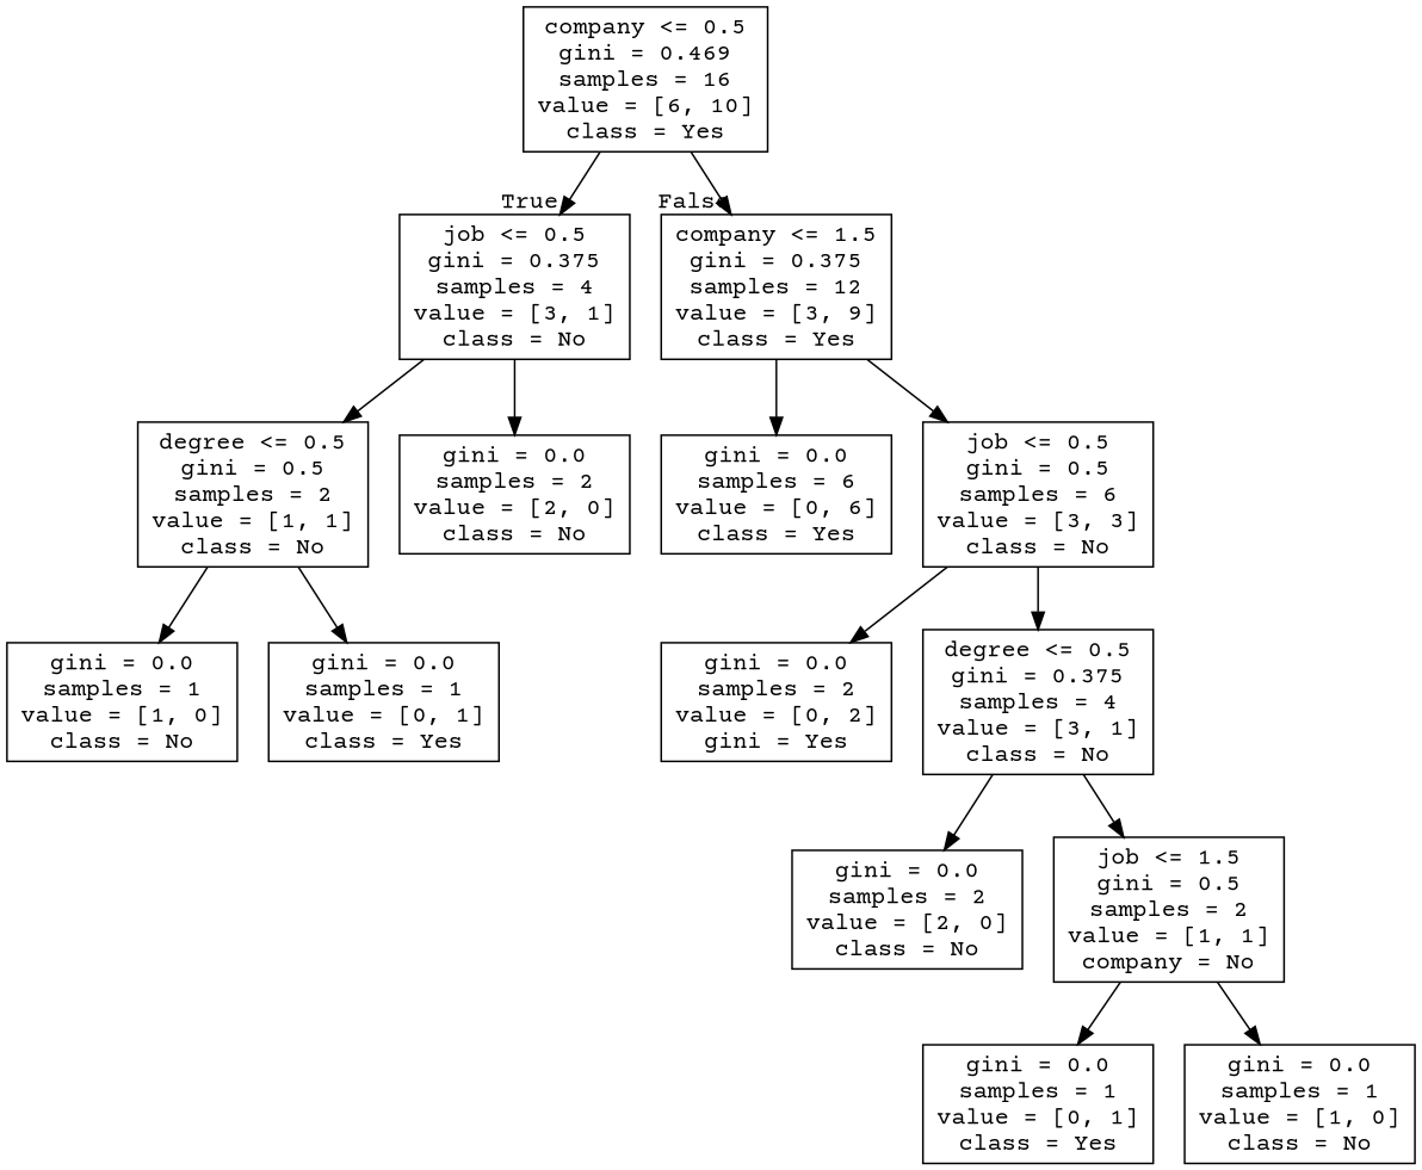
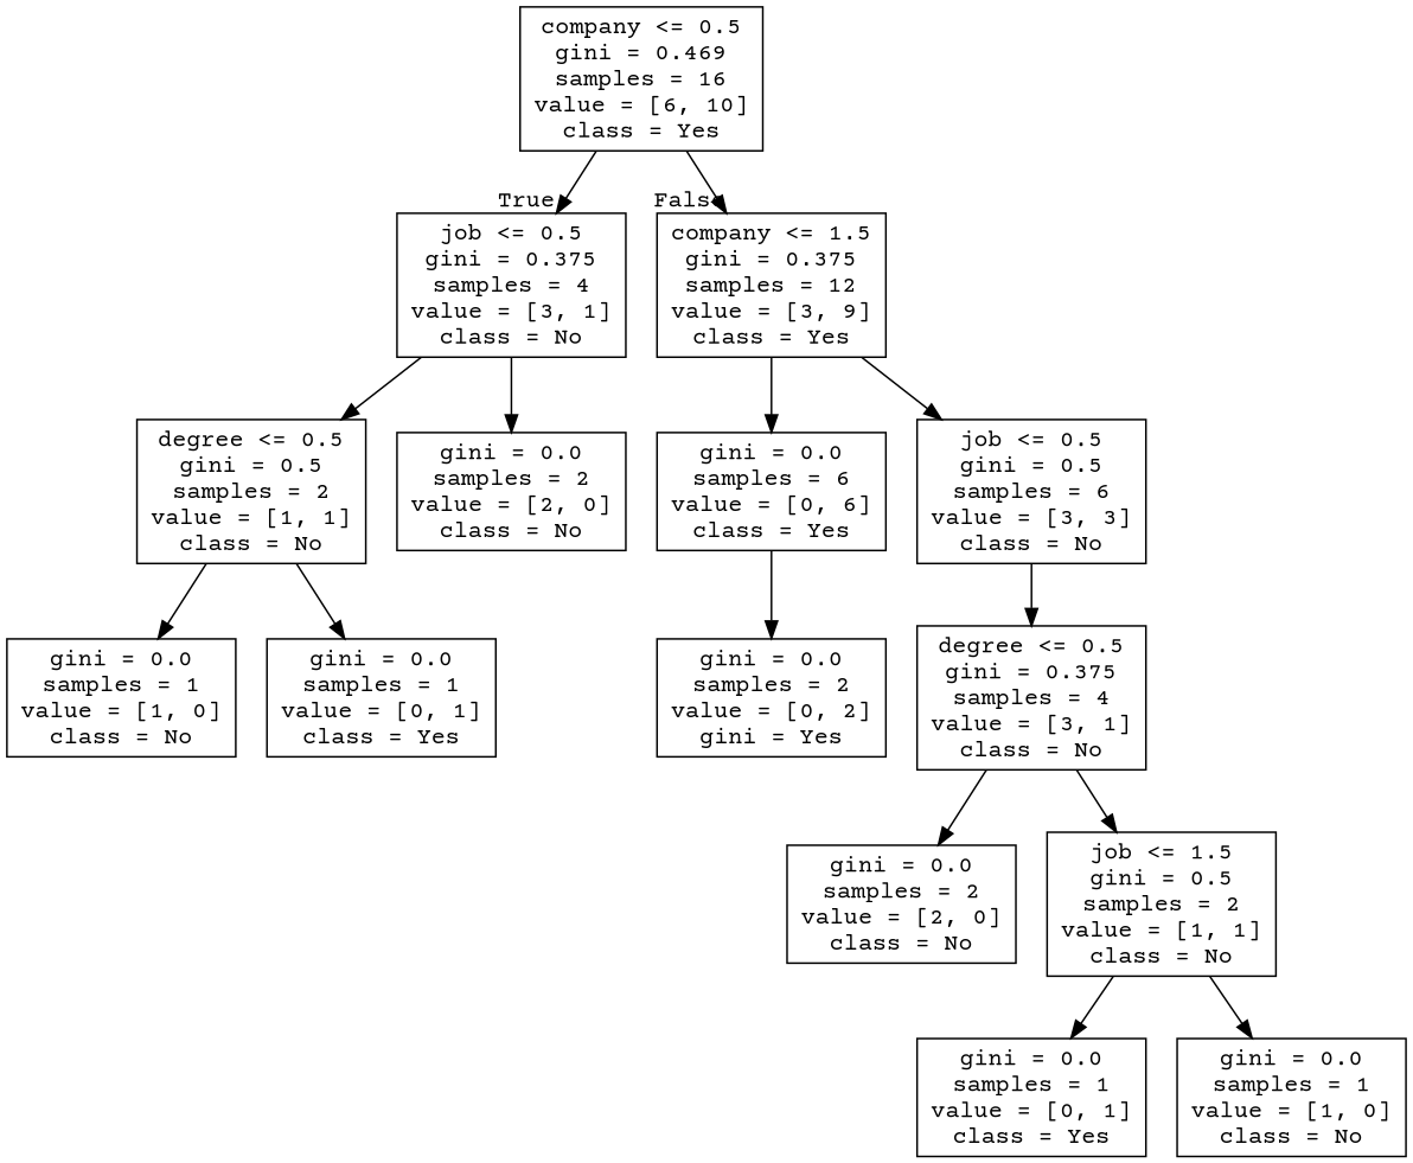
  digraph {
    fontname="Courier Prime"
    node [fontname="Courier Prime" shape=box]
    edge [fontname="Courier Prime"]
    n1 [label="company <= 0.5\ngini = 0.469\nsamples = 16\nvalue = [6, 10]\nclass = Yes"]
    n2 [label="job <= 0.5\ngini = 0.375\nsamples = 4\nvalue = [3, 1]\nclass = No"]
    n3 [label="company <= 1.5\ngini = 0.375\nsamples = 12\nvalue = [3, 9]\nclass = Yes"]
    n4 [label="degree <= 0.5\ngini = 0.5\nsamples = 2\nvalue = [1, 1]\nclass = No"]
    n5 [label="gini = 0.0\nsamples = 2\nvalue = [2, 0]\nclass = No"]
    n6 [label="gini = 0.0\nsamples = 6\nvalue = [0, 6]\nclass = Yes"]
    n7 [label="job <= 0.5\ngini = 0.5\nsamples = 6\nvalue = [3, 3]\nclass = No"]
    n8 [label="gini = 0.0\nsamples = 1\nvalue = [1, 0]\nclass = No"]
    n9 [label="gini = 0.0\nsamples = 1\nvalue = [0, 1]\nclass = Yes"]
    n10 [label="gini = 0.0\nsamples = 2\nvalue = [0, 2]\ngini = Yes"]
    n11 [label="degree <= 0.5\ngini = 0.375\nsamples = 4\nvalue = [3, 1]\nclass = No"]
    n12 [label="gini = 0.0\nsamples = 2\nvalue = [2, 0]\nclass = No"]
-   n13 [label="job <= 1.5\ngini = 0.5\nsamples = 2\nvalue = [1, 1]\ncompany = No"]
+   n13 [label="job <= 1.5\ngini = 0.5\nsamples = 2\nvalue = [1, 1]\nclass = No"]
    n14 [label="gini = 0.0\nsamples = 1\nvalue = [0, 1]\nclass = Yes"]
    n15 [label="gini = 0.0\nsamples = 1\nvalue = [1, 0]\nclass = No"]
    n1 -> n2 [headlabel=True labelangle=45 labeldistance=2.5]
    n1 -> n3 [headlabel=False labelangle=-45 labeldistance=2.5]
    n2 -> n4
    n2 -> n5
    n3 -> n6
    n3 -> n7
    n4 -> n8
    n4 -> n9
-   n7 -> n10
+   n6 -> n10
    n7 -> n11
    n11 -> n12
    n11 -> n13
    n13 -> n14
    n13 -> n15
  }
